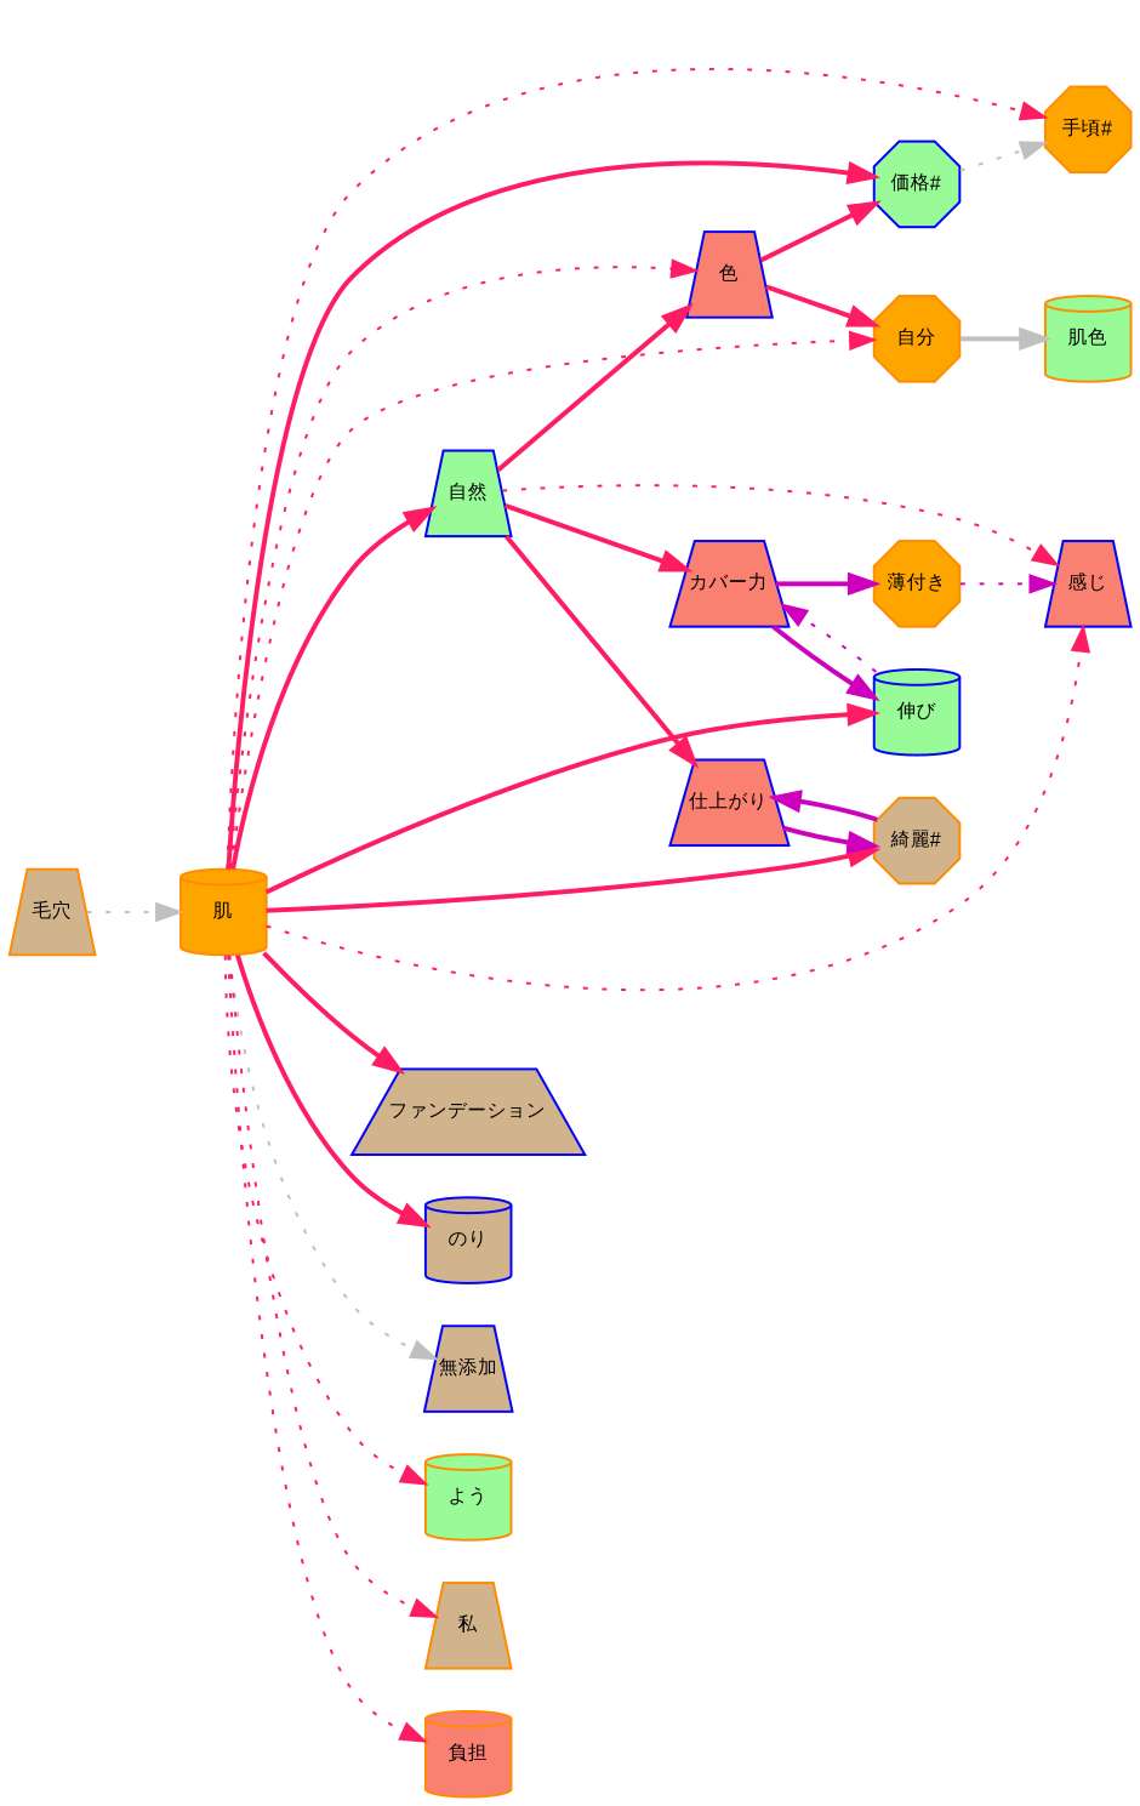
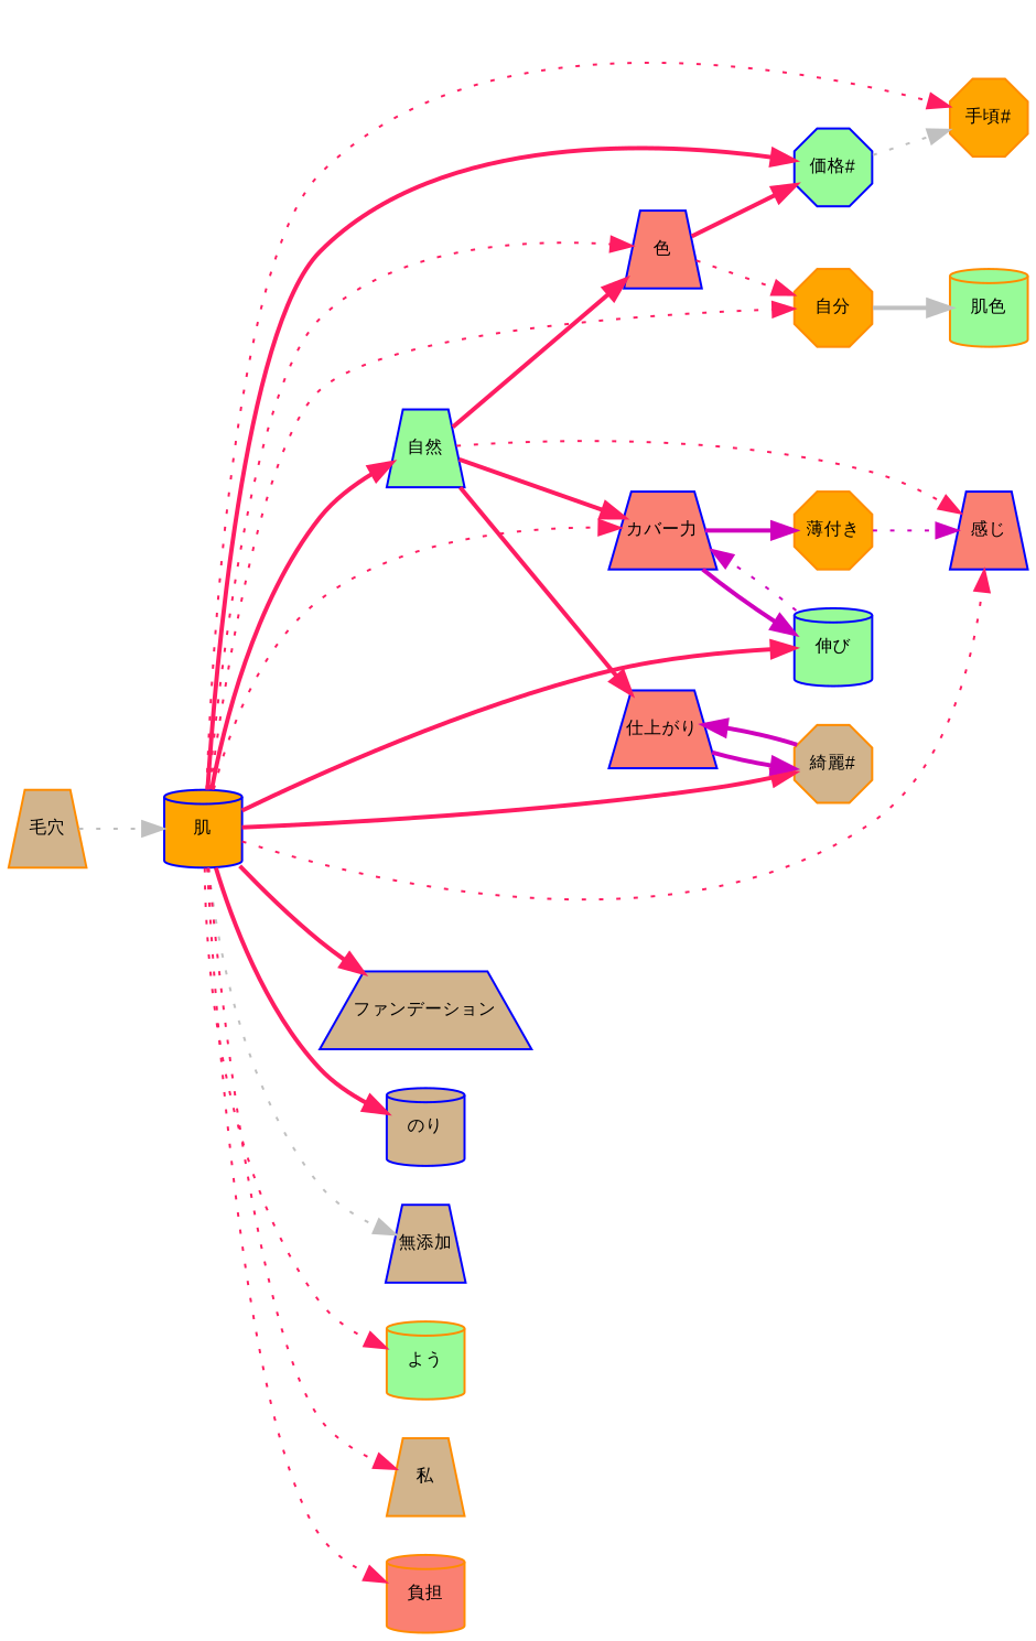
  digraph {
    fontname="Liberation Sans"
    rankdir=LR
    node [color=darkorange fillcolor=tan fontcolor=black fontname="Liberation Sans" fontsize=8 margin=0.0 shape=trapezium style=filled]
    edge [color="#FF1C62" fontname="Liberation Sans" style=bold]
-   "肌" [fillcolor=orange shape=cylinder width=0.5]
+   "肌" [color=blue fillcolor=orange shape=cylinder width=0.5]
    "自然" [color=blue fillcolor=palegreen width=0.5]
    "色" [color=blue fillcolor=salmon width=0.5]
    "価格#" [color=blue fillcolor=palegreen shape=octagon width=0.5]
    "自分" [fillcolor=orange shape=octagon width=0.5]
    "綺麗#" [shape=octagon width=0.5]
    "感じ" [color=blue fillcolor=salmon width=0.5]
    "手頃#" [fillcolor=orange shape=octagon width=0.5]
    "カバー力" [color=blue fillcolor=salmon width=0.5]
    "伸び" [color=blue fillcolor=palegreen shape=cylinder width=0.5]
    "ファンデーション" [color=blue width=0.5]
    "のり" [color=blue shape=cylinder width=0.5]
    "無添加" [color=blue width=0.5]
    "よう" [fillcolor=palegreen shape=cylinder width=0.5]
    "私" [width=0.5]
    "負担" [fillcolor=salmon shape=cylinder width=0.5]
    "仕上がり" [color=blue fillcolor=salmon width=0.5]
    "肌色" [fillcolor=palegreen shape=cylinder width=0.5]
    "薄付き" [fillcolor=orange shape=octagon width=0.5]
    "毛穴" [width=0.5]
    "肌" -> "自然"
    "肌" -> "色" [style=dotted]
    "肌" -> "価格#"
    "肌" -> "自分" [style=dotted]
    "肌" -> "綺麗#"
    "肌" -> "感じ" [style=dotted]
    "肌" -> "手頃#" [style=dotted]
+   "肌" -> "カバー力" [style=dotted]
    "肌" -> "伸び"
    "肌" -> "ファンデーション"
    "肌" -> "のり"
    "肌" -> "無添加" [color=gray style=dotted]
    "肌" -> "よう" [style=dotted]
    "肌" -> "私" [style=dotted]
    "肌" -> "負担" [style=dotted]
    "自然" -> "色"
    "自然" -> "感じ" [style=dotted]
    "自然" -> "カバー力"
    "自然" -> "仕上がり"
    "色" -> "価格#"
-   "色" -> "自分"
+   "色" -> "自分" [style=dotted]
    "価格#" -> "手頃#" [color=gray style=dotted]
    "自分" -> "肌色" [color=gray]
    "綺麗#" -> "仕上がり" [color="#CF00BD"]
    "カバー力" -> "伸び" [color="#CF00BD"]
    "カバー力" -> "薄付き" [color="#CF00BD"]
    "伸び" -> "カバー力" [color="#CF00BD" style=dotted]
    "仕上がり" -> "綺麗#" [color="#CF00BD"]
    "薄付き" -> "感じ" [color="#CF00BD" style=dotted]
    "毛穴" -> "肌" [color=gray style=dotted]
  }
